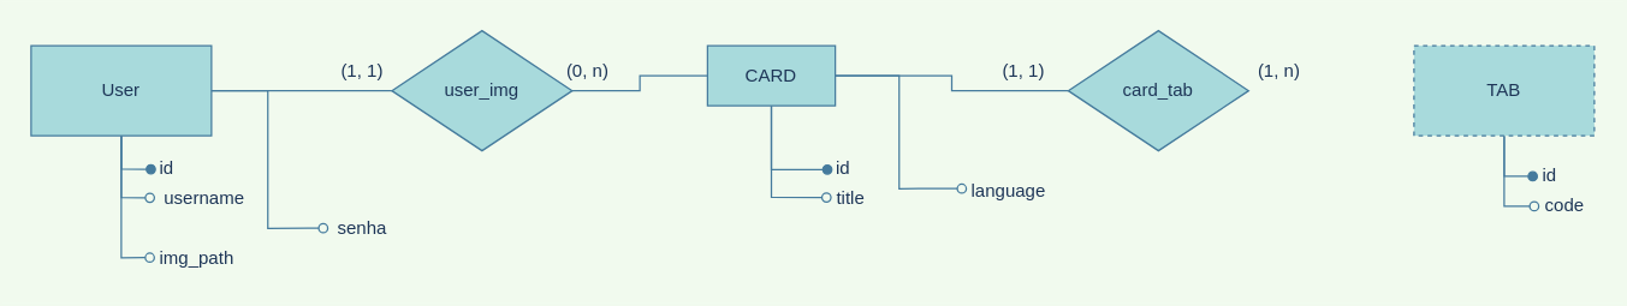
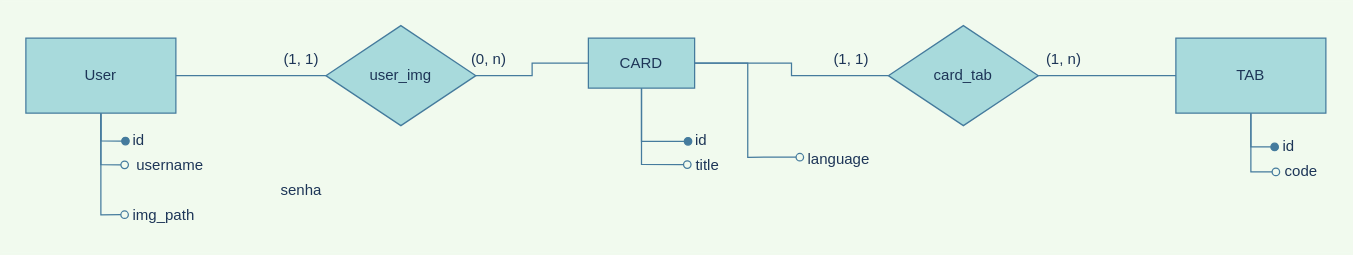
  <mxCell id="0" />
  <mxCell id="1" parent="0" />
  <mxCell id="2" style="edgeStyle=orthogonalEdgeStyle;rounded=0;sketch=0;orthogonalLoop=1;jettySize=auto;html=1;entryX=-0.029;entryY=0.457;entryDx=0;entryDy=0;entryPerimeter=0;fontColor=#1D3557;endArrow=oval;endFill=0;strokeColor=#457B9D;fillColor=#A8DADC;" edge="1" parent="1" source="5" target="7"><mxGeometry relative="1" as="geometry" /></mxCell>
  <mxCell id="3" style="edgeStyle=orthogonalEdgeStyle;rounded=0;sketch=0;orthogonalLoop=1;jettySize=auto;html=1;entryX=-0.014;entryY=0.414;entryDx=0;entryDy=0;entryPerimeter=0;fontColor=#1D3557;endArrow=oval;endFill=0;strokeColor=#457B9D;fillColor=#A8DADC;" edge="1" parent="1" source="5" target="8"><mxGeometry relative="1" as="geometry" /></mxCell>
  <mxCell id="4" style="edgeStyle=orthogonalEdgeStyle;rounded=0;sketch=0;orthogonalLoop=1;jettySize=auto;html=1;entryX=-0.014;entryY=0.529;entryDx=0;entryDy=0;entryPerimeter=0;fontColor=#1D3557;endArrow=oval;endFill=1;strokeColor=#457B9D;fillColor=#A8DADC;" edge="1" parent="1" source="5" target="6"><mxGeometry relative="1" as="geometry" /></mxCell>
  <mxCell id="5" value="CARD" style="rounded=0;whiteSpace=wrap;html=1;sketch=0;fontColor=#1D3557;strokeColor=#457B9D;fillColor=#A8DADC;" vertex="1" parent="1"><mxGeometry x="470" y="30" width="85" height="40" as="geometry" /></mxCell>
  <mxCell id="6" value="id" style="text;html=1;align=center;verticalAlign=middle;resizable=0;points=[];autosize=1;strokeColor=none;fillColor=none;fontColor=#1D3557;" vertex="1" parent="1"><mxGeometry x="550" y="102" width="20" height="20" as="geometry" /></mxCell>
  <mxCell id="7" value="title" style="text;html=1;align=center;verticalAlign=middle;resizable=0;points=[];autosize=1;strokeColor=none;fillColor=none;fontColor=#1D3557;" vertex="1" parent="1"><mxGeometry x="550" y="122" width="30" height="20" as="geometry" /></mxCell>
  <mxCell id="8" value="language" style="text;html=1;align=center;verticalAlign=middle;resizable=0;points=[];autosize=1;strokeColor=none;fillColor=none;fontColor=#1D3557;" vertex="1" parent="1"><mxGeometry x="640" y="117" width="60" height="20" as="geometry" /></mxCell>
  <mxCell id="9" style="edgeStyle=orthogonalEdgeStyle;rounded=0;sketch=0;orthogonalLoop=1;jettySize=auto;html=1;entryX=-0.017;entryY=0.517;entryDx=0;entryDy=0;entryPerimeter=0;fontColor=#1D3557;endArrow=oval;endFill=1;strokeColor=#457B9D;fillColor=#A8DADC;" edge="1" parent="1" source="13" target="14"><mxGeometry relative="1" as="geometry" /></mxCell>
  <mxCell id="10" style="edgeStyle=orthogonalEdgeStyle;rounded=0;sketch=0;orthogonalLoop=1;jettySize=auto;html=1;entryX=-0.014;entryY=0.467;entryDx=0;entryDy=0;entryPerimeter=0;fontColor=#1D3557;endArrow=oval;endFill=0;strokeColor=#457B9D;fillColor=#A8DADC;" edge="1" parent="1" source="13" target="15"><mxGeometry relative="1" as="geometry" /></mxCell>
- <mxCell id="11" style="edgeStyle=orthogonalEdgeStyle;rounded=0;sketch=0;orthogonalLoop=1;jettySize=auto;html=1;entryX=-0.013;entryY=0.483;entryDx=0;entryDy=0;entryPerimeter=0;fontColor=#1D3557;endArrow=oval;endFill=0;strokeColor=#457B9D;fillColor=#A8DADC;" edge="1" parent="1" source="13" target="16"><mxGeometry relative="1" as="geometry" /></mxCell>
  <mxCell id="12" style="edgeStyle=orthogonalEdgeStyle;rounded=0;sketch=0;orthogonalLoop=1;jettySize=auto;html=1;entryX=-0.017;entryY=0.464;entryDx=0;entryDy=0;entryPerimeter=0;fontColor=#1D3557;endArrow=oval;endFill=0;strokeColor=#457B9D;fillColor=#A8DADC;" edge="1" parent="1" source="13" target="17"><mxGeometry relative="1" as="geometry" /></mxCell>
  <mxCell id="13" value="User" style="rounded=0;whiteSpace=wrap;html=1;sketch=0;fontColor=#1D3557;strokeColor=#457B9D;fillColor=#A8DADC;" vertex="1" parent="1"><mxGeometry x="20" y="30" width="120" height="60" as="geometry" /></mxCell>
  <mxCell id="14" value="id" style="text;html=1;align=center;verticalAlign=middle;resizable=0;points=[];autosize=1;strokeColor=none;fillColor=none;fontColor=#1D3557;" vertex="1" parent="1"><mxGeometry x="100" y="102" width="20" height="20" as="geometry" /></mxCell>
  <mxCell id="15" value="username" style="text;html=1;align=center;verticalAlign=middle;resizable=0;points=[];autosize=1;strokeColor=none;fillColor=none;fontColor=#1D3557;" vertex="1" parent="1"><mxGeometry x="100" y="122" width="70" height="20" as="geometry" /></mxCell>
  <mxCell id="16" value="senha" style="text;html=1;align=center;verticalAlign=middle;resizable=0;points=[];autosize=1;strokeColor=none;fillColor=none;fontColor=#1D3557;" vertex="1" parent="1"><mxGeometry x="215" y="142" width="50" height="20" as="geometry" /></mxCell>
  <mxCell id="17" value="img_path" style="text;html=1;align=center;verticalAlign=middle;resizable=0;points=[];autosize=1;strokeColor=none;fillColor=none;fontColor=#1D3557;" vertex="1" parent="1"><mxGeometry x="100" y="162" width="60" height="20" as="geometry" /></mxCell>
  <mxCell id="18" value="" style="edgeStyle=orthogonalEdgeStyle;rounded=0;sketch=0;orthogonalLoop=1;jettySize=auto;html=1;fontColor=#1D3557;endArrow=none;endFill=0;strokeColor=#457B9D;fillColor=#A8DADC;" edge="1" parent="1" source="20" target="13"><mxGeometry relative="1" as="geometry" /></mxCell>
  <mxCell id="19" value="" style="edgeStyle=orthogonalEdgeStyle;rounded=0;sketch=0;orthogonalLoop=1;jettySize=auto;html=1;fontColor=#1D3557;endArrow=none;endFill=0;strokeColor=#457B9D;fillColor=#A8DADC;" edge="1" parent="1" source="20" target="5"><mxGeometry relative="1" as="geometry" /></mxCell>
  <mxCell id="20" value="user_img" style="rhombus;whiteSpace=wrap;html=1;rounded=0;sketch=0;fontColor=#1D3557;strokeColor=#457B9D;fillColor=#A8DADC;" vertex="1" parent="1"><mxGeometry x="260" y="20" width="120" height="80" as="geometry" /></mxCell>
  <mxCell id="21" style="edgeStyle=orthogonalEdgeStyle;rounded=0;sketch=0;orthogonalLoop=1;jettySize=auto;html=1;entryX=-0.05;entryY=0.5;entryDx=0;entryDy=0;entryPerimeter=0;fontColor=#1D3557;endArrow=oval;endFill=1;strokeColor=#457B9D;fillColor=#A8DADC;" edge="1" parent="1" source="23" target="31"><mxGeometry relative="1" as="geometry" /></mxCell>
  <mxCell id="22" style="edgeStyle=orthogonalEdgeStyle;rounded=0;sketch=0;orthogonalLoop=1;jettySize=auto;html=1;entryX=0;entryY=0.5;entryDx=0;entryDy=0;entryPerimeter=0;fontColor=#1D3557;endArrow=oval;endFill=0;strokeColor=#457B9D;fillColor=#A8DADC;" edge="1" parent="1" source="23" target="32"><mxGeometry relative="1" as="geometry" /></mxCell>
- <mxCell id="23" value="TAB" style="rounded=0;whiteSpace=wrap;html=1;sketch=0;fontColor=#1D3557;strokeColor=#457B9D;fillColor=#A8DADC;dashed=1;" vertex="1" parent="1"><mxGeometry x="940" y="30" width="120" height="60" as="geometry" /></mxCell>
+ <mxCell id="23" value="TAB" style="rounded=0;whiteSpace=wrap;html=1;sketch=0;fontColor=#1D3557;strokeColor=#457B9D;fillColor=#A8DADC;" vertex="1" parent="1"><mxGeometry x="940" y="30" width="120" height="60" as="geometry" /></mxCell>
  <mxCell id="24" style="edgeStyle=orthogonalEdgeStyle;rounded=0;sketch=0;orthogonalLoop=1;jettySize=auto;html=1;fontColor=#1D3557;endArrow=none;endFill=0;strokeColor=#457B9D;fillColor=#A8DADC;" edge="1" parent="1" source="26" target="5"><mxGeometry relative="1" as="geometry" /></mxCell>
+ <mxCell id="25" style="edgeStyle=orthogonalEdgeStyle;rounded=0;sketch=0;orthogonalLoop=1;jettySize=auto;html=1;fontColor=#1D3557;endArrow=none;endFill=0;strokeColor=#457B9D;fillColor=#A8DADC;" edge="1" parent="1" source="26" target="23"><mxGeometry relative="1" as="geometry" /></mxCell>
  <mxCell id="26" value="card_tab" style="rhombus;whiteSpace=wrap;html=1;rounded=0;sketch=0;fontColor=#1D3557;strokeColor=#457B9D;fillColor=#A8DADC;" vertex="1" parent="1"><mxGeometry x="710" y="20" width="120" height="80" as="geometry" /></mxCell>
  <mxCell id="27" value="(1, 1)" style="text;html=1;align=center;verticalAlign=middle;resizable=0;points=[];autosize=1;strokeColor=none;fillColor=none;fontColor=#1D3557;" vertex="1" parent="1"><mxGeometry x="220" y="37" width="40" height="20" as="geometry" /></mxCell>
  <mxCell id="28" value="(0, n)" style="text;html=1;align=center;verticalAlign=middle;resizable=0;points=[];autosize=1;strokeColor=none;fillColor=none;fontColor=#1D3557;" vertex="1" parent="1"><mxGeometry x="370" y="37" width="40" height="20" as="geometry" /></mxCell>
  <mxCell id="29" value="(1, 1)" style="text;html=1;align=center;verticalAlign=middle;resizable=0;points=[];autosize=1;strokeColor=none;fillColor=none;fontColor=#1D3557;" vertex="1" parent="1"><mxGeometry x="660" y="37" width="40" height="20" as="geometry" /></mxCell>
  <mxCell id="30" value="(1, n)" style="text;html=1;align=center;verticalAlign=middle;resizable=0;points=[];autosize=1;strokeColor=none;fillColor=none;fontColor=#1D3557;" vertex="1" parent="1"><mxGeometry x="830" y="37" width="40" height="20" as="geometry" /></mxCell>
  <mxCell id="31" value="id" style="text;html=1;align=center;verticalAlign=middle;resizable=0;points=[];autosize=1;strokeColor=none;fillColor=none;fontColor=#1D3557;" vertex="1" parent="1"><mxGeometry x="1020" y="107" width="20" height="20" as="geometry" /></mxCell>
  <mxCell id="32" value="code" style="text;html=1;align=center;verticalAlign=middle;resizable=0;points=[];autosize=1;strokeColor=none;fillColor=none;fontColor=#1D3557;" vertex="1" parent="1"><mxGeometry x="1020" y="127" width="40" height="20" as="geometry" /></mxCell>
